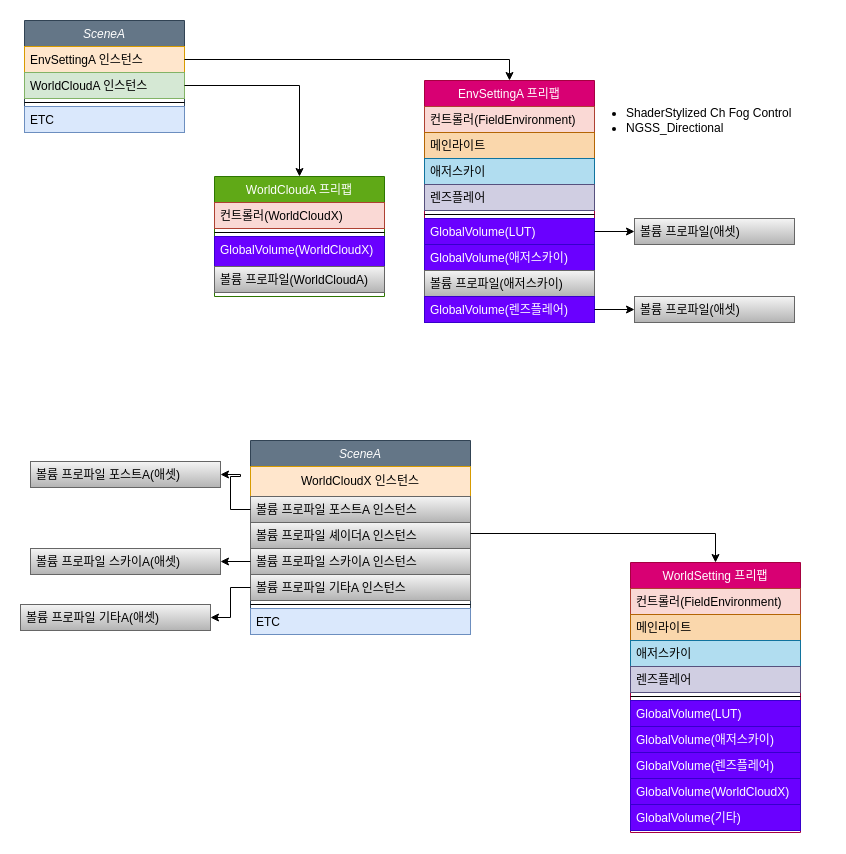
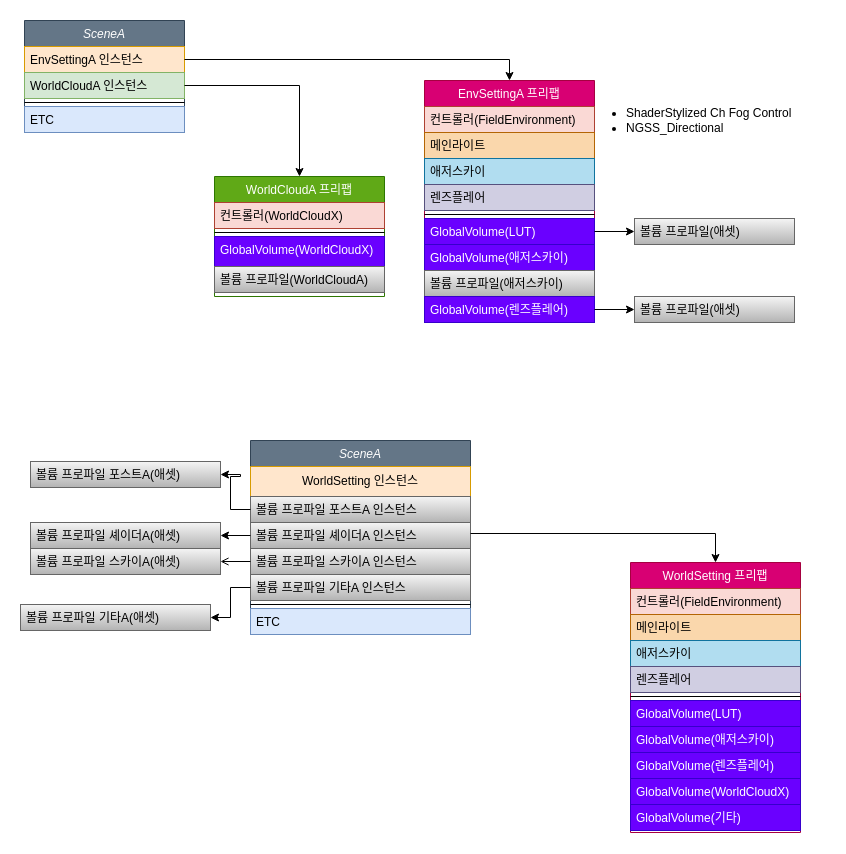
  <mxCell id="0" />
  <mxCell id="1" parent="0" />
  <mxCell id="2" value="SceneA" style="swimlane;fontStyle=2;align=center;verticalAlign=top;childLayout=stackLayout;horizontal=1;startSize=26;horizontalStack=0;resizeParent=1;resizeLast=0;collapsible=1;marginBottom=0;rounded=0;shadow=0;strokeWidth=1;fillColor=#647687;fontColor=#ffffff;strokeColor=#314354;" parent="1" vertex="1"><mxGeometry x="24" y="20" width="160" height="112" as="geometry"><mxRectangle x="230" y="140" width="160" height="26" as="alternateBounds" /></mxGeometry></mxCell>
  <mxCell id="3" value="EnvSettingA 인스턴스" style="text;align=left;verticalAlign=top;spacingLeft=4;spacingRight=4;overflow=hidden;rotatable=0;points=[[0,0.5],[1,0.5]];portConstraint=eastwest;fillColor=#ffe6cc;strokeColor=#d79b00;" parent="2" vertex="1"><mxGeometry y="26" width="160" height="26" as="geometry" /></mxCell>
  <mxCell id="4" value="WorldCloudA 인스턴스" style="text;align=left;verticalAlign=top;spacingLeft=4;spacingRight=4;overflow=hidden;rotatable=0;points=[[0,0.5],[1,0.5]];portConstraint=eastwest;rounded=0;shadow=0;html=0;fillColor=#d5e8d4;strokeColor=#82b366;" parent="2" vertex="1"><mxGeometry y="52" width="160" height="26" as="geometry" /></mxCell>
  <mxCell id="5" value="" style="line;html=1;strokeWidth=1;align=left;verticalAlign=middle;spacingTop=-1;spacingLeft=3;spacingRight=3;rotatable=0;labelPosition=right;points=[];portConstraint=eastwest;" vertex="1" parent="2"><mxGeometry y="78" width="160" height="8" as="geometry" /></mxCell>
  <mxCell id="6" value="ETC" style="text;align=left;verticalAlign=top;spacingLeft=4;spacingRight=4;overflow=hidden;rotatable=0;points=[[0,0.5],[1,0.5]];portConstraint=eastwest;rounded=0;shadow=0;html=0;fillColor=#dae8fc;strokeColor=#6c8ebf;" parent="2" vertex="1"><mxGeometry y="86" width="160" height="26" as="geometry" /></mxCell>
  <mxCell id="7" value="WorldCloudA 프리팹" style="swimlane;fontStyle=0;align=center;verticalAlign=top;childLayout=stackLayout;horizontal=1;startSize=26;horizontalStack=0;resizeParent=1;resizeLast=0;collapsible=1;marginBottom=0;rounded=0;shadow=0;strokeWidth=1;swimlaneFillColor=default;fillColor=#60a917;fontColor=#ffffff;strokeColor=#2D7600;" parent="1" vertex="1"><mxGeometry x="214" y="176" width="170" height="120" as="geometry"><mxRectangle x="130" y="380" width="160" height="26" as="alternateBounds" /></mxGeometry></mxCell>
  <mxCell id="8" value="컨트롤러(WorldCloudX)" style="text;align=left;verticalAlign=top;spacingLeft=4;spacingRight=4;overflow=hidden;rotatable=0;points=[[0,0.5],[1,0.5]];portConstraint=eastwest;fillColor=#fad9d5;strokeColor=#ae4132;" parent="7" vertex="1"><mxGeometry y="26" width="170" height="26" as="geometry" /></mxCell>
  <mxCell id="9" value="" style="line;html=1;strokeWidth=1;align=left;verticalAlign=middle;spacingTop=-1;spacingLeft=3;spacingRight=3;rotatable=0;labelPosition=right;points=[];portConstraint=eastwest;" parent="7" vertex="1"><mxGeometry y="52" width="170" height="8" as="geometry" /></mxCell>
  <mxCell id="10" value="GlobalVolume(WorldCloudX)" style="text;align=left;verticalAlign=top;spacingLeft=4;spacingRight=4;overflow=hidden;rotatable=0;points=[[0,0.5],[1,0.5]];portConstraint=eastwest;rounded=0;shadow=0;html=0;fillColor=#6a00ff;fontColor=#ffffff;strokeColor=#3700CC;" parent="7" vertex="1"><mxGeometry y="60" width="170" height="30" as="geometry" /></mxCell>
  <mxCell id="11" value="볼륨 프로파일(WorldCloudA)" style="text;align=left;verticalAlign=top;spacingLeft=4;spacingRight=4;overflow=hidden;rotatable=0;points=[[0,0.5],[1,0.5]];portConstraint=eastwest;rounded=0;shadow=0;html=0;fillColor=#f5f5f5;strokeColor=#666666;gradientColor=#b3b3b3;" vertex="1" parent="7"><mxGeometry y="90" width="170" height="26" as="geometry" /></mxCell>
  <mxCell id="12" value="EnvSettingA 프리팹" style="swimlane;fontStyle=0;align=center;verticalAlign=top;childLayout=stackLayout;horizontal=1;startSize=26;horizontalStack=0;resizeParent=1;resizeLast=0;collapsible=1;marginBottom=0;rounded=0;shadow=0;strokeWidth=1;fillColor=#d80073;fontColor=#ffffff;strokeColor=#A50040;" parent="1" vertex="1"><mxGeometry x="424" y="80" width="170" height="242" as="geometry"><mxRectangle x="550" y="140" width="160" height="26" as="alternateBounds" /></mxGeometry></mxCell>
  <mxCell id="13" value="컨트롤러(FieldEnvironment)" style="text;align=left;verticalAlign=top;spacingLeft=4;spacingRight=4;overflow=hidden;rotatable=0;points=[[0,0.5],[1,0.5]];portConstraint=eastwest;fillColor=#fad9d5;strokeColor=#ae4132;" parent="12" vertex="1"><mxGeometry y="26" width="170" height="26" as="geometry" /></mxCell>
  <mxCell id="14" value="메인라이트" style="text;align=left;verticalAlign=top;spacingLeft=4;spacingRight=4;overflow=hidden;rotatable=0;points=[[0,0.5],[1,0.5]];portConstraint=eastwest;rounded=0;shadow=0;html=0;fillColor=#fad7ac;strokeColor=#b46504;" parent="12" vertex="1"><mxGeometry y="52" width="170" height="26" as="geometry" /></mxCell>
  <mxCell id="15" value="애저스카이" style="text;align=left;verticalAlign=top;spacingLeft=4;spacingRight=4;overflow=hidden;rotatable=0;points=[[0,0.5],[1,0.5]];portConstraint=eastwest;rounded=0;shadow=0;html=0;fillColor=#b1ddf0;strokeColor=#10739e;" vertex="1" parent="12"><mxGeometry y="78" width="170" height="26" as="geometry" /></mxCell>
  <mxCell id="16" value="렌즈플레어" style="text;align=left;verticalAlign=top;spacingLeft=4;spacingRight=4;overflow=hidden;rotatable=0;points=[[0,0.5],[1,0.5]];portConstraint=eastwest;rounded=0;shadow=0;html=0;fillColor=#d0cee2;strokeColor=#56517e;" vertex="1" parent="12"><mxGeometry y="104" width="170" height="26" as="geometry" /></mxCell>
  <mxCell id="17" value="" style="line;html=1;strokeWidth=1;align=left;verticalAlign=middle;spacingTop=-1;spacingLeft=3;spacingRight=3;rotatable=0;labelPosition=right;points=[];portConstraint=eastwest;" parent="12" vertex="1"><mxGeometry y="130" width="170" height="8" as="geometry" /></mxCell>
  <mxCell id="18" value="GlobalVolume(LUT)" style="text;align=left;verticalAlign=top;spacingLeft=4;spacingRight=4;overflow=hidden;rotatable=0;points=[[0,0.5],[1,0.5]];portConstraint=eastwest;rounded=0;shadow=0;html=0;fillColor=#6a00ff;fontColor=#ffffff;strokeColor=#3700CC;" vertex="1" parent="12"><mxGeometry y="138" width="170" height="26" as="geometry" /></mxCell>
  <mxCell id="19" value="GlobalVolume(애저스카이)" style="text;align=left;verticalAlign=top;spacingLeft=4;spacingRight=4;overflow=hidden;rotatable=0;points=[[0,0.5],[1,0.5]];portConstraint=eastwest;rounded=0;shadow=0;html=0;fillColor=#6a00ff;fontColor=#ffffff;strokeColor=#3700CC;" vertex="1" parent="12"><mxGeometry y="164" width="170" height="26" as="geometry" /></mxCell>
  <mxCell id="20" value="볼륨 프로파일(애저스카이)" style="text;align=left;verticalAlign=top;spacingLeft=4;spacingRight=4;overflow=hidden;rotatable=0;points=[[0,0.5],[1,0.5]];portConstraint=eastwest;rounded=0;shadow=0;html=0;fillColor=#f5f5f5;strokeColor=#666666;gradientColor=#b3b3b3;" vertex="1" parent="12"><mxGeometry y="190" width="170" height="26" as="geometry" /></mxCell>
  <mxCell id="21" value="GlobalVolume(렌즈플레어)" style="text;align=left;verticalAlign=top;spacingLeft=4;spacingRight=4;overflow=hidden;rotatable=0;points=[[0,0.5],[1,0.5]];portConstraint=eastwest;rounded=0;shadow=0;html=0;fillColor=#6a00ff;fontColor=#ffffff;strokeColor=#3700CC;" vertex="1" parent="12"><mxGeometry y="216" width="170" height="26" as="geometry" /></mxCell>
  <mxCell id="22" style="edgeStyle=orthogonalEdgeStyle;rounded=0;orthogonalLoop=1;jettySize=auto;html=1;entryX=0.5;entryY=0;entryDx=0;entryDy=0;" edge="1" parent="1" source="4" target="7"><mxGeometry relative="1" as="geometry" /></mxCell>
  <mxCell id="23" style="edgeStyle=orthogonalEdgeStyle;rounded=0;orthogonalLoop=1;jettySize=auto;html=1;" edge="1" parent="1" source="3" target="12"><mxGeometry relative="1" as="geometry" /></mxCell>
  <mxCell id="24" value="&lt;ul&gt;&lt;li&gt;ShaderStylized Ch Fog Control&lt;/li&gt;&lt;li&gt;NGSS_Directional&lt;/li&gt;&lt;/ul&gt;" style="text;strokeColor=none;fillColor=none;html=1;whiteSpace=wrap;verticalAlign=middle;overflow=hidden;" vertex="1" parent="1"><mxGeometry x="584" y="80" width="240" height="80" as="geometry" /></mxCell>
  <mxCell id="25" value="볼륨 프로파일(애셋)" style="text;align=left;verticalAlign=top;spacingLeft=4;spacingRight=4;overflow=hidden;rotatable=0;points=[[0,0.5],[1,0.5]];portConstraint=eastwest;rounded=0;shadow=0;html=0;fillColor=#f5f5f5;strokeColor=#666666;gradientColor=#b3b3b3;" vertex="1" parent="1"><mxGeometry x="634" y="218" width="160" height="26" as="geometry" /></mxCell>
  <mxCell id="26" style="edgeStyle=orthogonalEdgeStyle;rounded=0;orthogonalLoop=1;jettySize=auto;html=1;entryX=0;entryY=0.5;entryDx=0;entryDy=0;" edge="1" parent="1" source="18" target="25"><mxGeometry relative="1" as="geometry" /></mxCell>
  <mxCell id="27" value="볼륨 프로파일(애셋)" style="text;align=left;verticalAlign=top;spacingLeft=4;spacingRight=4;overflow=hidden;rotatable=0;points=[[0,0.5],[1,0.5]];portConstraint=eastwest;rounded=0;shadow=0;html=0;fillColor=#f5f5f5;strokeColor=#666666;gradientColor=#b3b3b3;" vertex="1" parent="1"><mxGeometry x="634" y="296" width="160" height="26" as="geometry" /></mxCell>
  <mxCell id="28" style="edgeStyle=orthogonalEdgeStyle;rounded=0;orthogonalLoop=1;jettySize=auto;html=1;" edge="1" parent="1" source="21" target="27"><mxGeometry relative="1" as="geometry" /></mxCell>
  <mxCell id="29" value="SceneA" style="swimlane;fontStyle=2;align=center;verticalAlign=top;childLayout=stackLayout;horizontal=1;startSize=26;horizontalStack=0;resizeParent=1;resizeLast=0;collapsible=1;marginBottom=0;rounded=0;shadow=0;strokeWidth=1;fillColor=#647687;fontColor=#ffffff;strokeColor=#314354;" vertex="1" parent="1"><mxGeometry x="250" y="440" width="220" height="194" as="geometry"><mxRectangle x="230" y="140" width="160" height="26" as="alternateBounds" /></mxGeometry></mxCell>
- <mxCell id="30" value="WorldCloudX 인스턴스" style="swimlane;fontStyle=0;childLayout=stackLayout;horizontal=1;startSize=30;horizontalStack=0;resizeParent=1;resizeParentMax=0;resizeLast=0;collapsible=1;marginBottom=0;whiteSpace=wrap;html=1;fillColor=#ffe6cc;strokeColor=#d79b00;" vertex="1" parent="29"><mxGeometry y="26" width="220" height="134" as="geometry"><mxRectangle y="26" width="180" height="30" as="alternateBounds" /></mxGeometry></mxCell>
+ <mxCell id="30" value="WorldSetting 인스턴스" style="swimlane;fontStyle=0;childLayout=stackLayout;horizontal=1;startSize=30;horizontalStack=0;resizeParent=1;resizeParentMax=0;resizeLast=0;collapsible=1;marginBottom=0;whiteSpace=wrap;html=1;fillColor=#ffe6cc;strokeColor=#d79b00;" vertex="1" parent="29"><mxGeometry y="26" width="220" height="134" as="geometry"><mxRectangle y="26" width="180" height="30" as="alternateBounds" /></mxGeometry></mxCell>
  <mxCell id="31" value="볼륨 프로파일 포스트A 인스턴스" style="text;align=left;verticalAlign=top;spacingLeft=4;spacingRight=4;overflow=hidden;rotatable=0;points=[[0,0.5],[1,0.5]];portConstraint=eastwest;rounded=0;shadow=0;html=0;fillColor=#f5f5f5;strokeColor=#666666;gradientColor=#b3b3b3;" vertex="1" parent="30"><mxGeometry y="30" width="220" height="26" as="geometry" /></mxCell>
  <mxCell id="32" value="볼륨 프로파일 셰이더A 인스턴스" style="text;align=left;verticalAlign=top;spacingLeft=4;spacingRight=4;overflow=hidden;rotatable=0;points=[[0,0.5],[1,0.5]];portConstraint=eastwest;rounded=0;shadow=0;html=0;fillColor=#f5f5f5;strokeColor=#666666;gradientColor=#b3b3b3;" vertex="1" parent="30"><mxGeometry y="56" width="220" height="26" as="geometry" /></mxCell>
  <mxCell id="33" value="볼륨 프로파일 스카이A 인스턴스" style="text;align=left;verticalAlign=top;spacingLeft=4;spacingRight=4;overflow=hidden;rotatable=0;points=[[0,0.5],[1,0.5]];portConstraint=eastwest;rounded=0;shadow=0;html=0;fillColor=#f5f5f5;strokeColor=#666666;gradientColor=#b3b3b3;" vertex="1" parent="30"><mxGeometry y="82" width="220" height="26" as="geometry" /></mxCell>
  <mxCell id="34" value="볼륨 프로파일 기타A 인스턴스" style="text;align=left;verticalAlign=top;spacingLeft=4;spacingRight=4;overflow=hidden;rotatable=0;points=[[0,0.5],[1,0.5]];portConstraint=eastwest;rounded=0;shadow=0;html=0;fillColor=#f5f5f5;strokeColor=#666666;gradientColor=#b3b3b3;" vertex="1" parent="30"><mxGeometry y="108" width="220" height="26" as="geometry" /></mxCell>
  <mxCell id="35" value="" style="line;html=1;strokeWidth=1;align=left;verticalAlign=middle;spacingTop=-1;spacingLeft=3;spacingRight=3;rotatable=0;labelPosition=right;points=[];portConstraint=eastwest;" vertex="1" parent="29"><mxGeometry y="160" width="220" height="8" as="geometry" /></mxCell>
  <mxCell id="36" value="ETC" style="text;align=left;verticalAlign=top;spacingLeft=4;spacingRight=4;overflow=hidden;rotatable=0;points=[[0,0.5],[1,0.5]];portConstraint=eastwest;rounded=0;shadow=0;html=0;fillColor=#dae8fc;strokeColor=#6c8ebf;" vertex="1" parent="29"><mxGeometry y="168" width="220" height="26" as="geometry" /></mxCell>
  <mxCell id="37" value="WorldSetting 프리팹" style="swimlane;fontStyle=0;align=center;verticalAlign=top;childLayout=stackLayout;horizontal=1;startSize=26;horizontalStack=0;resizeParent=1;resizeLast=0;collapsible=1;marginBottom=0;rounded=0;shadow=0;strokeWidth=1;fillColor=#d80073;fontColor=#ffffff;strokeColor=#A50040;" vertex="1" parent="1"><mxGeometry x="630" y="562" width="170" height="270" as="geometry"><mxRectangle x="550" y="140" width="160" height="26" as="alternateBounds" /></mxGeometry></mxCell>
  <mxCell id="38" value="컨트롤러(FieldEnvironment)" style="text;align=left;verticalAlign=top;spacingLeft=4;spacingRight=4;overflow=hidden;rotatable=0;points=[[0,0.5],[1,0.5]];portConstraint=eastwest;fillColor=#fad9d5;strokeColor=#ae4132;" vertex="1" parent="37"><mxGeometry y="26" width="170" height="26" as="geometry" /></mxCell>
  <mxCell id="39" value="메인라이트" style="text;align=left;verticalAlign=top;spacingLeft=4;spacingRight=4;overflow=hidden;rotatable=0;points=[[0,0.5],[1,0.5]];portConstraint=eastwest;rounded=0;shadow=0;html=0;fillColor=#fad7ac;strokeColor=#b46504;" vertex="1" parent="37"><mxGeometry y="52" width="170" height="26" as="geometry" /></mxCell>
  <mxCell id="40" value="애저스카이" style="text;align=left;verticalAlign=top;spacingLeft=4;spacingRight=4;overflow=hidden;rotatable=0;points=[[0,0.5],[1,0.5]];portConstraint=eastwest;rounded=0;shadow=0;html=0;fillColor=#b1ddf0;strokeColor=#10739e;" vertex="1" parent="37"><mxGeometry y="78" width="170" height="26" as="geometry" /></mxCell>
  <mxCell id="41" value="렌즈플레어" style="text;align=left;verticalAlign=top;spacingLeft=4;spacingRight=4;overflow=hidden;rotatable=0;points=[[0,0.5],[1,0.5]];portConstraint=eastwest;rounded=0;shadow=0;html=0;fillColor=#d0cee2;strokeColor=#56517e;" vertex="1" parent="37"><mxGeometry y="104" width="170" height="26" as="geometry" /></mxCell>
  <mxCell id="42" value="" style="line;html=1;strokeWidth=1;align=left;verticalAlign=middle;spacingTop=-1;spacingLeft=3;spacingRight=3;rotatable=0;labelPosition=right;points=[];portConstraint=eastwest;" vertex="1" parent="37"><mxGeometry y="130" width="170" height="8" as="geometry" /></mxCell>
  <mxCell id="43" value="GlobalVolume(LUT)" style="text;align=left;verticalAlign=top;spacingLeft=4;spacingRight=4;overflow=hidden;rotatable=0;points=[[0,0.5],[1,0.5]];portConstraint=eastwest;rounded=0;shadow=0;html=0;fillColor=#6a00ff;fontColor=#ffffff;strokeColor=#3700CC;" vertex="1" parent="37"><mxGeometry y="138" width="170" height="26" as="geometry" /></mxCell>
  <mxCell id="44" value="GlobalVolume(애저스카이)" style="text;align=left;verticalAlign=top;spacingLeft=4;spacingRight=4;overflow=hidden;rotatable=0;points=[[0,0.5],[1,0.5]];portConstraint=eastwest;rounded=0;shadow=0;html=0;fillColor=#6a00ff;fontColor=#ffffff;strokeColor=#3700CC;" vertex="1" parent="37"><mxGeometry y="164" width="170" height="26" as="geometry" /></mxCell>
  <mxCell id="45" value="GlobalVolume(렌즈플레어)" style="text;align=left;verticalAlign=top;spacingLeft=4;spacingRight=4;overflow=hidden;rotatable=0;points=[[0,0.5],[1,0.5]];portConstraint=eastwest;rounded=0;shadow=0;html=0;fillColor=#6a00ff;fontColor=#ffffff;strokeColor=#3700CC;" vertex="1" parent="37"><mxGeometry y="190" width="170" height="26" as="geometry" /></mxCell>
  <mxCell id="46" value="GlobalVolume(WorldCloudX)" style="text;align=left;verticalAlign=top;spacingLeft=4;spacingRight=4;overflow=hidden;rotatable=0;points=[[0,0.5],[1,0.5]];portConstraint=eastwest;rounded=0;shadow=0;html=0;fillColor=#6a00ff;fontColor=#ffffff;strokeColor=#3700CC;" vertex="1" parent="37"><mxGeometry y="216" width="170" height="26" as="geometry" /></mxCell>
  <mxCell id="47" value="GlobalVolume(기타)" style="text;align=left;verticalAlign=top;spacingLeft=4;spacingRight=4;overflow=hidden;rotatable=0;points=[[0,0.5],[1,0.5]];portConstraint=eastwest;rounded=0;shadow=0;html=0;fillColor=#6a00ff;fontColor=#ffffff;strokeColor=#3700CC;" vertex="1" parent="37"><mxGeometry y="242" width="170" height="26" as="geometry" /></mxCell>
  <mxCell id="48" value="볼륨 프로파일 포스트A(애셋)" style="text;align=left;verticalAlign=top;spacingLeft=4;spacingRight=4;overflow=hidden;rotatable=0;points=[[0,0.5],[1,0.5]];portConstraint=eastwest;rounded=0;shadow=0;html=0;fillColor=#f5f5f5;strokeColor=#666666;gradientColor=#b3b3b3;" vertex="1" parent="1"><mxGeometry x="30" y="461" width="190" height="26" as="geometry" /></mxCell>
+ <mxCell id="49" value="볼륨 프로파일 셰이더A(애셋)" style="text;align=left;verticalAlign=top;spacingLeft=4;spacingRight=4;overflow=hidden;rotatable=0;points=[[0,0.5],[1,0.5]];portConstraint=eastwest;rounded=0;shadow=0;html=0;fillColor=#f5f5f5;strokeColor=#666666;gradientColor=#b3b3b3;" vertex="1" parent="1"><mxGeometry x="30" y="522" width="190" height="26" as="geometry" /></mxCell>
  <mxCell id="50" style="edgeStyle=orthogonalEdgeStyle;rounded=0;orthogonalLoop=1;jettySize=auto;html=1;entryX=0.5;entryY=0;entryDx=0;entryDy=0;" edge="1" parent="1" source="30" target="37"><mxGeometry relative="1" as="geometry" /></mxCell>
  <mxCell id="51" style="edgeStyle=orthogonalEdgeStyle;rounded=0;orthogonalLoop=1;jettySize=auto;html=1;entryX=1;entryY=0.5;entryDx=0;entryDy=0;" edge="1" parent="1" source="31" target="48"><mxGeometry relative="1" as="geometry" /></mxCell>
+ <mxCell id="52" style="edgeStyle=orthogonalEdgeStyle;rounded=0;orthogonalLoop=1;jettySize=auto;html=1;" edge="1" parent="1" source="32" target="49"><mxGeometry relative="1" as="geometry" /></mxCell>
  <mxCell id="53" value="볼륨 프로파일 스카이A(애셋)" style="text;align=left;verticalAlign=top;spacingLeft=4;spacingRight=4;overflow=hidden;rotatable=0;points=[[0,0.5],[1,0.5]];portConstraint=eastwest;rounded=0;shadow=0;html=0;fillColor=#f5f5f5;strokeColor=#666666;gradientColor=#b3b3b3;" vertex="1" parent="1"><mxGeometry x="30" y="548" width="190" height="26" as="geometry" /></mxCell>
- <mxCell id="54" style="edgeStyle=orthogonalEdgeStyle;rounded=0;orthogonalLoop=1;jettySize=auto;html=1;entryX=1;entryY=0.5;entryDx=0;entryDy=0;" edge="1" parent="1" source="33" target="53"><mxGeometry relative="1" as="geometry" /></mxCell>
+ <mxCell id="54" style="edgeStyle=orthogonalEdgeStyle;rounded=0;orthogonalLoop=1;jettySize=auto;html=1;entryX=1;entryY=0.5;entryDx=0;entryDy=0;endArrow=open;" edge="1" parent="1" source="33" target="53"><mxGeometry relative="1" as="geometry" /></mxCell>
  <mxCell id="55" value="볼륨 프로파일 기타A(애셋)" style="text;align=left;verticalAlign=top;spacingLeft=4;spacingRight=4;overflow=hidden;rotatable=0;points=[[0,0.5],[1,0.5]];portConstraint=eastwest;rounded=0;shadow=0;html=0;fillColor=#f5f5f5;strokeColor=#666666;gradientColor=#b3b3b3;" vertex="1" parent="1"><mxGeometry x="20" y="604" width="190" height="26" as="geometry" /></mxCell>
  <mxCell id="56" style="edgeStyle=orthogonalEdgeStyle;rounded=0;orthogonalLoop=1;jettySize=auto;html=1;entryX=1;entryY=0.5;entryDx=0;entryDy=0;" edge="1" parent="1" source="34" target="55"><mxGeometry relative="1" as="geometry" /></mxCell>
